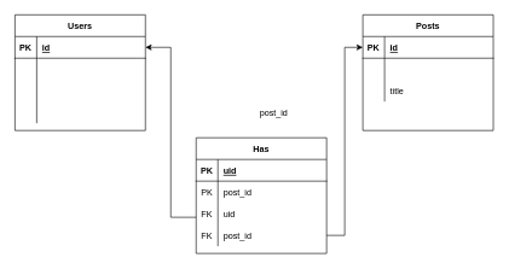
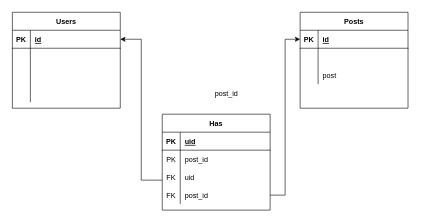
  <mxCell id="0" />
  <mxCell id="1" parent="0" />
  <mxCell id="2" value="Has" style="shape=table;startSize=30;container=1;collapsible=1;childLayout=tableLayout;fixedRows=1;rowLines=0;fontStyle=1;align=center;resizeLast=1;" vertex="1" parent="1"><mxGeometry x="270" y="190" width="180" height="160" as="geometry" /></mxCell>
  <mxCell id="3" value="" style="shape=partialRectangle;collapsible=0;dropTarget=0;pointerEvents=0;fillColor=none;top=0;left=0;bottom=1;right=0;points=[[0,0.5],[1,0.5]];portConstraint=eastwest;" vertex="1" parent="2"><mxGeometry y="30" width="180" height="30" as="geometry" /></mxCell>
  <mxCell id="4" value="PK" style="shape=partialRectangle;connectable=0;fillColor=none;top=0;left=0;bottom=0;right=0;fontStyle=1;overflow=hidden;" vertex="1" parent="3"><mxGeometry width="30" height="30" as="geometry" /></mxCell>
  <mxCell id="5" value="uid" style="shape=partialRectangle;connectable=0;fillColor=none;top=0;left=0;bottom=0;right=0;align=left;spacingLeft=6;fontStyle=5;overflow=hidden;" vertex="1" parent="3"><mxGeometry x="30" width="150" height="30" as="geometry" /></mxCell>
  <mxCell id="6" value="" style="shape=partialRectangle;collapsible=0;dropTarget=0;pointerEvents=0;fillColor=none;top=0;left=0;bottom=0;right=0;points=[[0,0.5],[1,0.5]];portConstraint=eastwest;" vertex="1" parent="2"><mxGeometry y="60" width="180" height="30" as="geometry" /></mxCell>
  <mxCell id="7" value="PK" style="shape=partialRectangle;connectable=0;fillColor=none;top=0;left=0;bottom=0;right=0;editable=1;overflow=hidden;" vertex="1" parent="6"><mxGeometry width="30" height="30" as="geometry" /></mxCell>
  <mxCell id="8" value="post_id" style="shape=partialRectangle;connectable=0;fillColor=none;top=0;left=0;bottom=0;right=0;align=left;spacingLeft=6;overflow=hidden;" vertex="1" parent="6"><mxGeometry x="30" width="150" height="30" as="geometry" /></mxCell>
  <mxCell id="9" value="" style="shape=partialRectangle;collapsible=0;dropTarget=0;pointerEvents=0;fillColor=none;top=0;left=0;bottom=0;right=0;points=[[0,0.5],[1,0.5]];portConstraint=eastwest;" vertex="1" parent="2"><mxGeometry y="90" width="180" height="30" as="geometry" /></mxCell>
  <mxCell id="10" value="FK" style="shape=partialRectangle;connectable=0;fillColor=none;top=0;left=0;bottom=0;right=0;editable=1;overflow=hidden;" vertex="1" parent="9"><mxGeometry width="30" height="30" as="geometry" /></mxCell>
  <mxCell id="11" value="uid" style="shape=partialRectangle;connectable=0;fillColor=none;top=0;left=0;bottom=0;right=0;align=left;spacingLeft=6;overflow=hidden;" vertex="1" parent="9"><mxGeometry x="30" width="150" height="30" as="geometry" /></mxCell>
  <mxCell id="12" value="" style="shape=partialRectangle;collapsible=0;dropTarget=0;pointerEvents=0;fillColor=none;top=0;left=0;bottom=0;right=0;points=[[0,0.5],[1,0.5]];portConstraint=eastwest;" vertex="1" parent="2"><mxGeometry y="120" width="180" height="30" as="geometry" /></mxCell>
  <mxCell id="13" value="FK" style="shape=partialRectangle;connectable=0;fillColor=none;top=0;left=0;bottom=0;right=0;editable=1;overflow=hidden;" vertex="1" parent="12"><mxGeometry width="30" height="30" as="geometry" /></mxCell>
  <mxCell id="14" value="post_id" style="shape=partialRectangle;connectable=0;fillColor=none;top=0;left=0;bottom=0;right=0;align=left;spacingLeft=6;overflow=hidden;" vertex="1" parent="12"><mxGeometry x="30" width="150" height="30" as="geometry" /></mxCell>
  <mxCell id="15" value="post_id" style="shape=partialRectangle;connectable=0;fillColor=none;top=0;left=0;bottom=0;right=0;align=left;spacingLeft=6;overflow=hidden;" vertex="1" parent="1"><mxGeometry x="350" y="140" width="150" height="30" as="geometry" /></mxCell>
  <mxCell id="16" value="Users" style="shape=table;startSize=30;container=1;collapsible=1;childLayout=tableLayout;fixedRows=1;rowLines=0;fontStyle=1;align=center;resizeLast=1;" vertex="1" parent="1"><mxGeometry x="20" y="20" width="180" height="160" as="geometry" /></mxCell>
  <mxCell id="17" value="" style="shape=partialRectangle;collapsible=0;dropTarget=0;pointerEvents=0;fillColor=none;top=0;left=0;bottom=1;right=0;points=[[0,0.5],[1,0.5]];portConstraint=eastwest;" vertex="1" parent="16"><mxGeometry y="30" width="180" height="30" as="geometry" /></mxCell>
  <mxCell id="18" value="PK" style="shape=partialRectangle;connectable=0;fillColor=none;top=0;left=0;bottom=0;right=0;fontStyle=1;overflow=hidden;" vertex="1" parent="17"><mxGeometry width="30" height="30" as="geometry" /></mxCell>
  <mxCell id="19" value="id" style="shape=partialRectangle;connectable=0;fillColor=none;top=0;left=0;bottom=0;right=0;align=left;spacingLeft=6;fontStyle=5;overflow=hidden;" vertex="1" parent="17"><mxGeometry x="30" width="150" height="30" as="geometry" /></mxCell>
  <mxCell id="20" value="" style="shape=partialRectangle;collapsible=0;dropTarget=0;pointerEvents=0;fillColor=none;top=0;left=0;bottom=0;right=0;points=[[0,0.5],[1,0.5]];portConstraint=eastwest;" vertex="1" parent="16"><mxGeometry y="60" width="180" height="30" as="geometry" /></mxCell>
  <mxCell id="21" value="" style="shape=partialRectangle;connectable=0;fillColor=none;top=0;left=0;bottom=0;right=0;editable=1;overflow=hidden;" vertex="1" parent="20"><mxGeometry width="30" height="30" as="geometry" /></mxCell>
  <mxCell id="22" value="" style="shape=partialRectangle;collapsible=0;dropTarget=0;pointerEvents=0;fillColor=none;top=0;left=0;bottom=0;right=0;points=[[0,0.5],[1,0.5]];portConstraint=eastwest;" vertex="1" parent="16"><mxGeometry y="90" width="180" height="30" as="geometry" /></mxCell>
  <mxCell id="23" value="" style="shape=partialRectangle;connectable=0;fillColor=none;top=0;left=0;bottom=0;right=0;editable=1;overflow=hidden;" vertex="1" parent="22"><mxGeometry width="30" height="30" as="geometry" /></mxCell>
  <mxCell id="24" value="" style="shape=partialRectangle;collapsible=0;dropTarget=0;pointerEvents=0;fillColor=none;top=0;left=0;bottom=0;right=0;points=[[0,0.5],[1,0.5]];portConstraint=eastwest;" vertex="1" parent="16"><mxGeometry y="120" width="180" height="30" as="geometry" /></mxCell>
  <mxCell id="25" value="" style="shape=partialRectangle;connectable=0;fillColor=none;top=0;left=0;bottom=0;right=0;editable=1;overflow=hidden;" vertex="1" parent="24"><mxGeometry width="30" height="30" as="geometry" /></mxCell>
  <mxCell id="26" value="" style="shape=partialRectangle;connectable=0;fillColor=none;top=0;left=0;bottom=0;right=0;align=left;spacingLeft=6;overflow=hidden;" vertex="1" parent="24"><mxGeometry x="30" width="150" height="30" as="geometry" /></mxCell>
  <mxCell id="27" style="edgeStyle=orthogonalEdgeStyle;rounded=0;orthogonalLoop=1;jettySize=auto;html=1;exitX=0;exitY=0.667;exitDx=0;exitDy=0;entryX=1;entryY=0.5;entryDx=0;entryDy=0;exitPerimeter=0;" edge="1" parent="1" source="9" target="17"><mxGeometry relative="1" as="geometry" /></mxCell>
  <mxCell id="28" value="Posts" style="shape=table;startSize=30;container=1;collapsible=1;childLayout=tableLayout;fixedRows=1;rowLines=0;fontStyle=1;align=center;resizeLast=1;" vertex="1" parent="1"><mxGeometry x="500" y="20" width="180" height="160" as="geometry" /></mxCell>
  <mxCell id="29" value="" style="shape=partialRectangle;collapsible=0;dropTarget=0;pointerEvents=0;fillColor=none;top=0;left=0;bottom=1;right=0;points=[[0,0.5],[1,0.5]];portConstraint=eastwest;" vertex="1" parent="28"><mxGeometry y="30" width="180" height="30" as="geometry" /></mxCell>
  <mxCell id="30" value="PK" style="shape=partialRectangle;connectable=0;fillColor=none;top=0;left=0;bottom=0;right=0;fontStyle=1;overflow=hidden;" vertex="1" parent="29"><mxGeometry width="30" height="30" as="geometry" /></mxCell>
  <mxCell id="31" value="id" style="shape=partialRectangle;connectable=0;fillColor=none;top=0;left=0;bottom=0;right=0;align=left;spacingLeft=6;fontStyle=5;overflow=hidden;" vertex="1" parent="29"><mxGeometry x="30" width="150" height="30" as="geometry" /></mxCell>
  <mxCell id="32" value="" style="shape=partialRectangle;collapsible=0;dropTarget=0;pointerEvents=0;fillColor=none;top=0;left=0;bottom=0;right=0;points=[[0,0.5],[1,0.5]];portConstraint=eastwest;" vertex="1" parent="28"><mxGeometry y="60" width="180" height="30" as="geometry" /></mxCell>
  <mxCell id="33" value="" style="shape=partialRectangle;connectable=0;fillColor=none;top=0;left=0;bottom=0;right=0;editable=1;overflow=hidden;" vertex="1" parent="32"><mxGeometry width="30" height="30" as="geometry" /></mxCell>
  <mxCell id="34" value="" style="shape=partialRectangle;collapsible=0;dropTarget=0;pointerEvents=0;fillColor=none;top=0;left=0;bottom=0;right=0;points=[[0,0.5],[1,0.5]];portConstraint=eastwest;" vertex="1" parent="28"><mxGeometry y="90" width="180" height="30" as="geometry" /></mxCell>
  <mxCell id="35" value="" style="shape=partialRectangle;connectable=0;fillColor=none;top=0;left=0;bottom=0;right=0;editable=1;overflow=hidden;" vertex="1" parent="34"><mxGeometry width="30" height="30" as="geometry" /></mxCell>
- <mxCell id="36" value="title" style="shape=partialRectangle;connectable=0;fillColor=none;top=0;left=0;bottom=0;right=0;align=left;spacingLeft=6;overflow=hidden;" vertex="1" parent="34"><mxGeometry x="30" width="150" height="30" as="geometry" /></mxCell>
+ <mxCell id="36" value="post" style="shape=partialRectangle;connectable=0;fillColor=none;top=0;left=0;bottom=0;right=0;align=left;spacingLeft=6;overflow=hidden;" vertex="1" parent="34"><mxGeometry x="30" width="150" height="30" as="geometry" /></mxCell>
  <mxCell id="37" value="" style="shape=partialRectangle;collapsible=0;dropTarget=0;pointerEvents=0;fillColor=none;top=0;left=0;bottom=0;right=0;points=[[0,0.5],[1,0.5]];portConstraint=eastwest;" vertex="1" parent="28"><mxGeometry y="120" width="180" height="30" as="geometry" /></mxCell>
  <mxCell id="38" value="" style="shape=partialRectangle;connectable=0;fillColor=none;top=0;left=0;bottom=0;right=0;editable=1;overflow=hidden;" vertex="1" parent="37"><mxGeometry width="30" height="30" as="geometry" /></mxCell>
  <mxCell id="39" style="edgeStyle=orthogonalEdgeStyle;rounded=0;orthogonalLoop=1;jettySize=auto;html=1;entryX=0;entryY=0.5;entryDx=0;entryDy=0;" edge="1" parent="1" source="12" target="29"><mxGeometry relative="1" as="geometry" /></mxCell>
